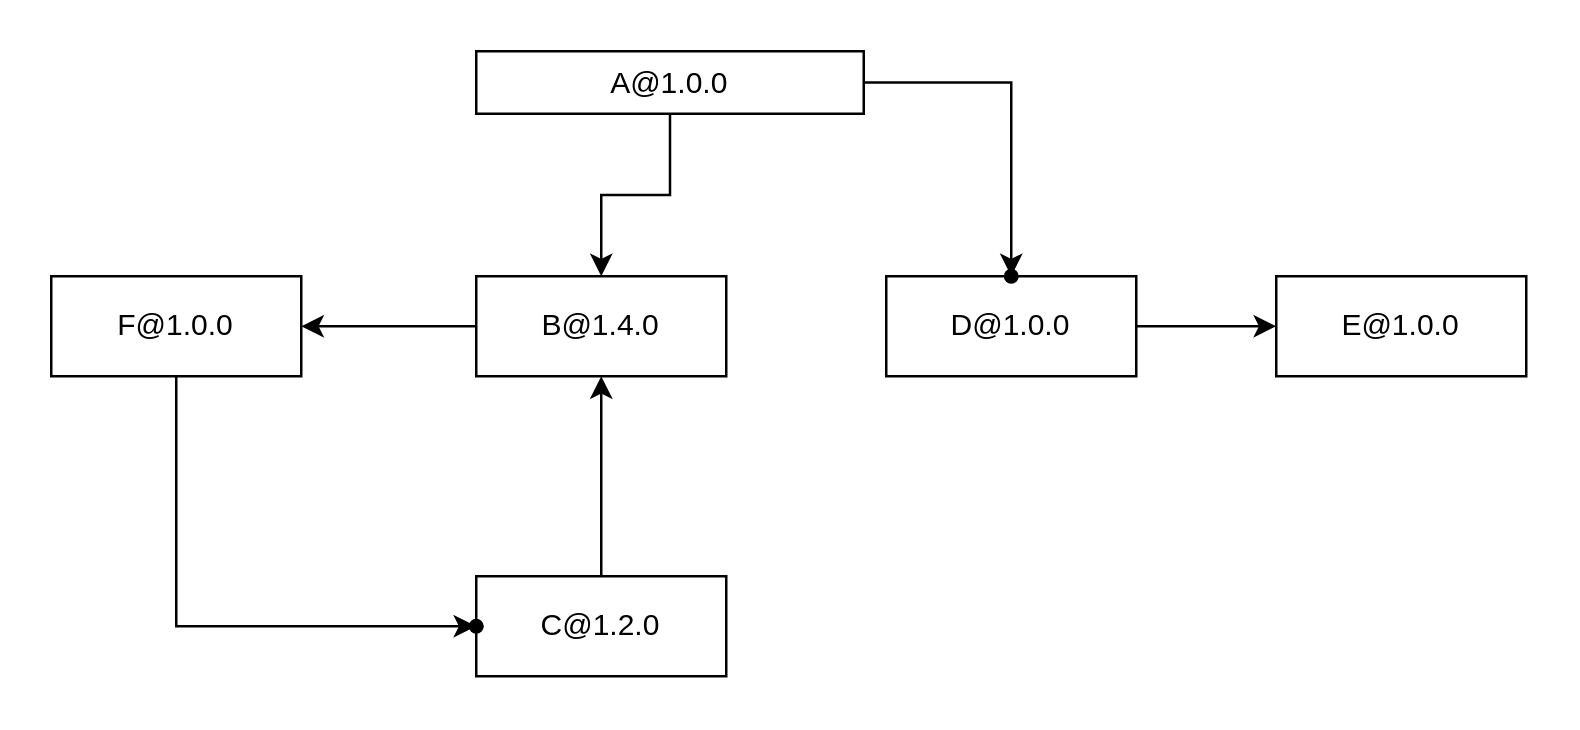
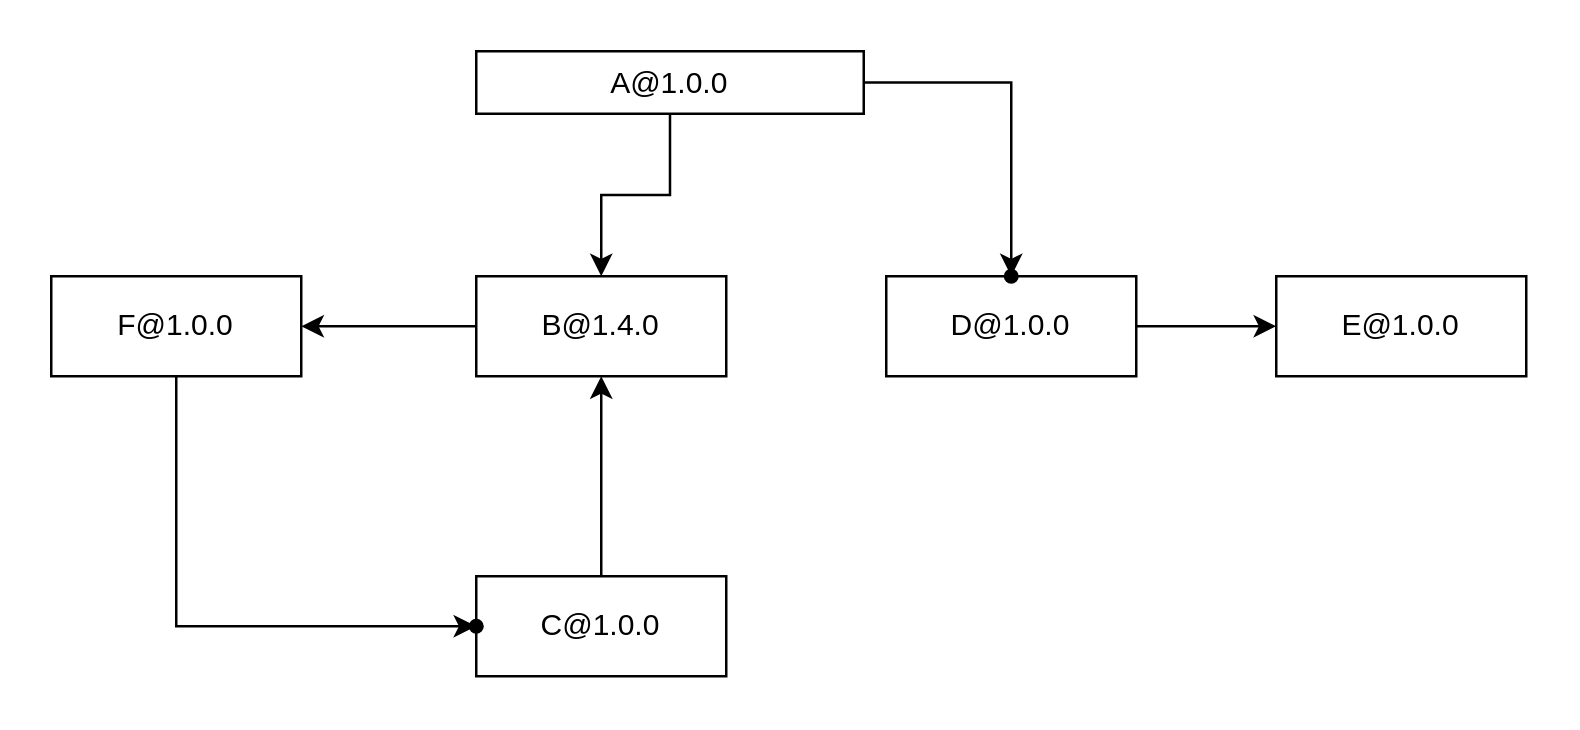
  <mxCell id="0" />
  <mxCell id="1" parent="0" />
  <mxCell id="2" value="" style="edgeStyle=orthogonalEdgeStyle;rounded=0;orthogonalLoop=1;jettySize=auto;html=1;" parent="1" source="4" target="6" edge="1"><mxGeometry relative="1" as="geometry" /></mxCell>
  <mxCell id="3" value="" style="edgeStyle=orthogonalEdgeStyle;rounded=0;orthogonalLoop=1;jettySize=auto;html=1;" parent="1" source="4" target="11" edge="1"><mxGeometry relative="1" as="geometry" /></mxCell>
  <mxCell id="4" value="A@1.0.0" style="rounded=0;whiteSpace=wrap;html=1;" parent="1" vertex="1"><mxGeometry x="190" y="20" width="155" height="25" as="geometry" /></mxCell>
  <mxCell id="5" value="" style="edgeStyle=orthogonalEdgeStyle;rounded=0;orthogonalLoop=1;jettySize=auto;html=1;" edge="1" parent="1" source="6" target="14"><mxGeometry relative="1" as="geometry" /></mxCell>
  <mxCell id="6" value="B@1.4.0" style="rounded=0;whiteSpace=wrap;html=1;" parent="1" vertex="1"><mxGeometry x="190" y="110" width="100" height="40" as="geometry" /></mxCell>
  <mxCell id="7" value="" style="edgeStyle=orthogonalEdgeStyle;rounded=0;orthogonalLoop=1;jettySize=auto;html=1;" edge="1" parent="1" source="8" target="6"><mxGeometry relative="1" as="geometry" /></mxCell>
- <mxCell id="8" value="C@1.2.0" style="rounded=0;whiteSpace=wrap;html=1;" parent="1" vertex="1"><mxGeometry x="190" y="230" width="100" height="40" as="geometry" /></mxCell>
+ <mxCell id="8" value="C@1.0.0" style="rounded=0;whiteSpace=wrap;html=1;" parent="1" vertex="1"><mxGeometry x="190" y="230" width="100" height="40" as="geometry" /></mxCell>
  <mxCell id="9" value="" style="edgeStyle=orthogonalEdgeStyle;rounded=0;orthogonalLoop=1;jettySize=auto;html=1;" parent="1" source="10" target="12" edge="1"><mxGeometry relative="1" as="geometry" /></mxCell>
  <mxCell id="10" value="D@1.0.0" style="rounded=0;whiteSpace=wrap;html=1;" parent="1" vertex="1"><mxGeometry x="354" y="110" width="100" height="40" as="geometry" /></mxCell>
  <mxCell id="11" value="" style="shape=waypoint;sketch=0;size=6;pointerEvents=1;points=[];fillColor=default;resizable=0;rotatable=0;perimeter=centerPerimeter;snapToPoint=1;rounded=0;" parent="1" vertex="1"><mxGeometry x="384" y="90" width="40" height="40" as="geometry" /></mxCell>
  <mxCell id="12" value="E@1.0.0" style="rounded=0;whiteSpace=wrap;html=1;" parent="1" vertex="1"><mxGeometry x="510" y="110" width="100" height="40" as="geometry" /></mxCell>
  <mxCell id="13" value="" style="edgeStyle=orthogonalEdgeStyle;rounded=0;orthogonalLoop=1;jettySize=auto;html=1;" edge="1" parent="1" source="14" target="15"><mxGeometry relative="1" as="geometry"><Array as="points"><mxPoint x="70" y="250" /></Array></mxGeometry></mxCell>
  <mxCell id="14" value="F@1.0.0" style="rounded=0;whiteSpace=wrap;html=1;" vertex="1" parent="1"><mxGeometry x="20" y="110" width="100" height="40" as="geometry" /></mxCell>
  <mxCell id="15" value="" style="shape=waypoint;sketch=0;size=6;pointerEvents=1;points=[];fillColor=default;resizable=0;rotatable=0;perimeter=centerPerimeter;snapToPoint=1;rounded=0;" vertex="1" parent="1"><mxGeometry x="170" y="230" width="40" height="40" as="geometry" /></mxCell>
